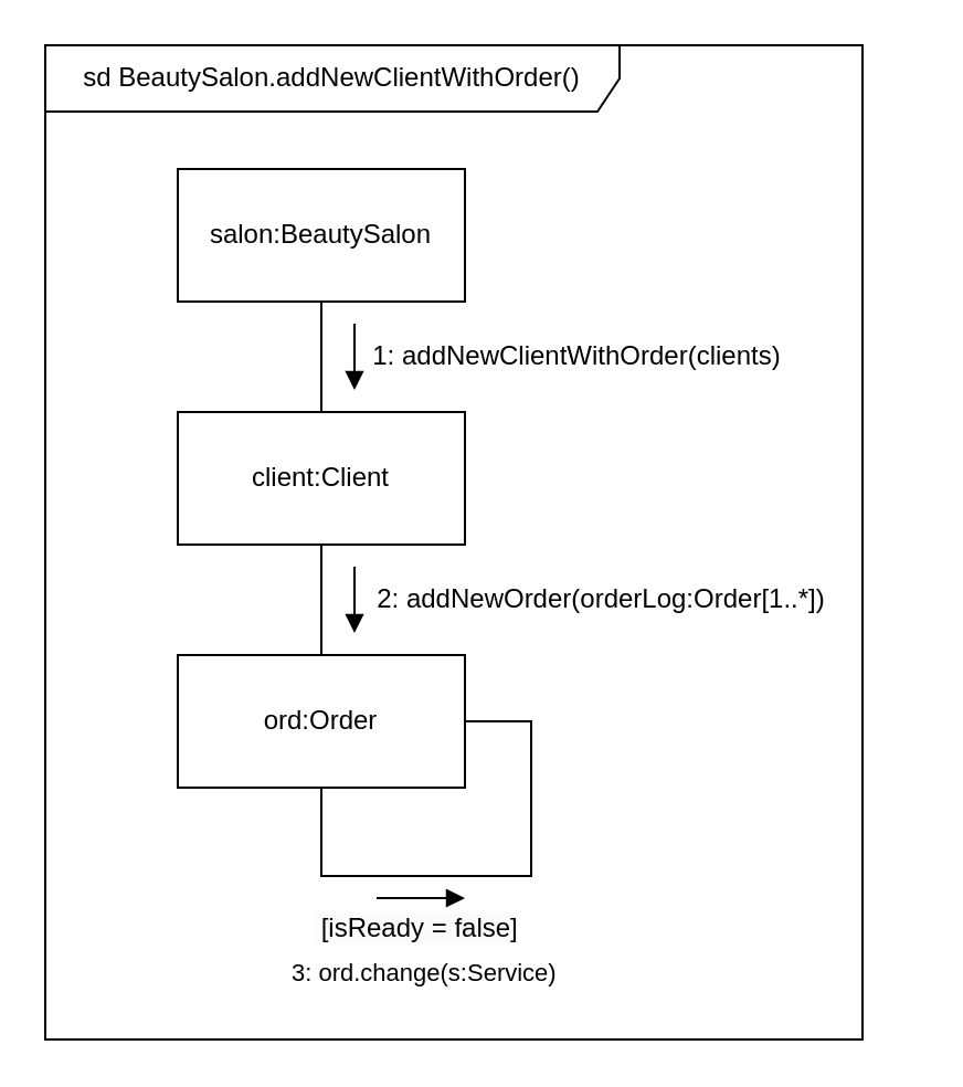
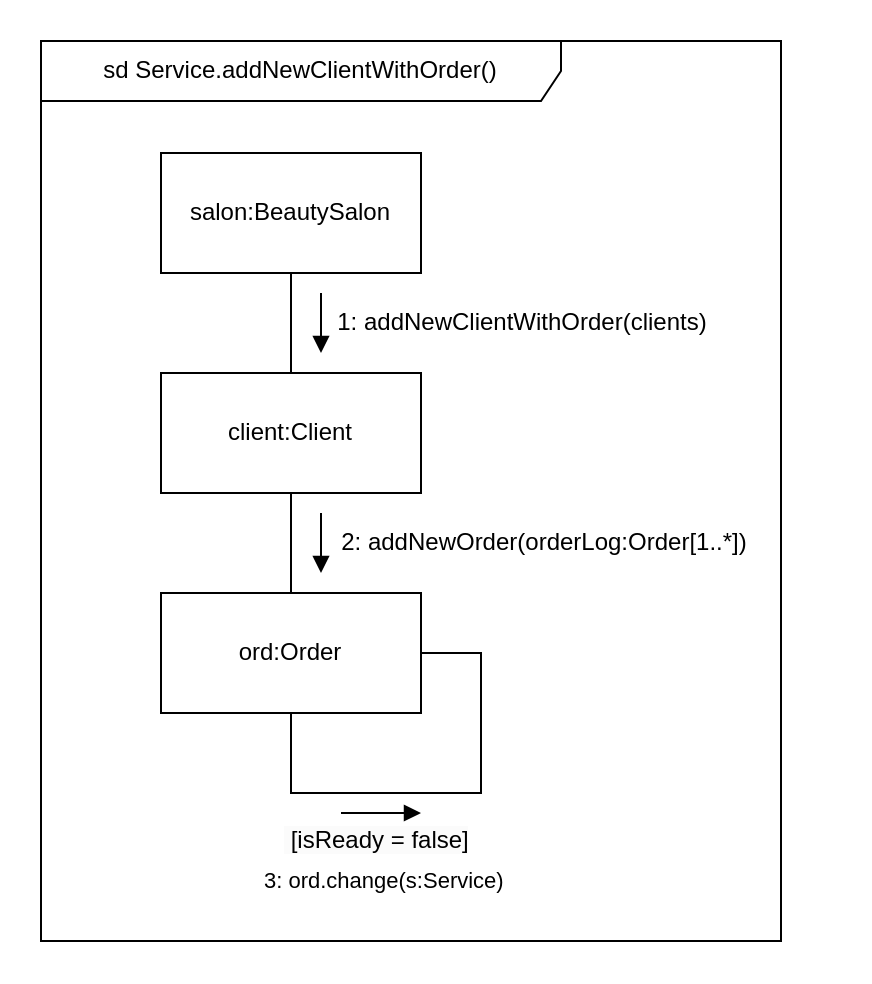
  <mxCell id="0" />
  <mxCell id="1" parent="0" />
  <mxCell id="2" value="salon:BeautySalon" style="rounded=0;whiteSpace=wrap;html=1;" parent="1" vertex="1"><mxGeometry x="80" y="76" width="130" height="60" as="geometry" /></mxCell>
  <mxCell id="3" value="client:Client" style="rounded=0;whiteSpace=wrap;html=1;" parent="1" vertex="1"><mxGeometry x="80" y="186" width="130" height="60" as="geometry" /></mxCell>
  <mxCell id="4" value="ord:Order" style="rounded=0;whiteSpace=wrap;html=1;" parent="1" vertex="1"><mxGeometry x="80" y="296" width="130" height="60" as="geometry" /></mxCell>
  <mxCell id="5" value="" style="endArrow=none;html=1;rounded=0;entryX=0.5;entryY=1;entryDx=0;entryDy=0;exitX=0.5;exitY=0;exitDx=0;exitDy=0;" parent="1" source="3" target="2" edge="1"><mxGeometry width="50" height="50" relative="1" as="geometry"><mxPoint x="400" y="326" as="sourcePoint" /><mxPoint x="450" y="276" as="targetPoint" /></mxGeometry></mxCell>
  <mxCell id="6" value="" style="endArrow=none;html=1;rounded=0;entryX=0.5;entryY=1;entryDx=0;entryDy=0;" parent="1" source="4" target="3" edge="1"><mxGeometry width="50" height="50" relative="1" as="geometry"><mxPoint x="400" y="326" as="sourcePoint" /><mxPoint x="450" y="276" as="targetPoint" /></mxGeometry></mxCell>
  <mxCell id="7" value="" style="endArrow=block;endFill=1;html=1;edgeStyle=orthogonalEdgeStyle;align=left;verticalAlign=top;rounded=0;" parent="1" edge="1"><mxGeometry x="-1" relative="1" as="geometry"><mxPoint x="160" y="146" as="sourcePoint" /><mxPoint x="160" y="176" as="targetPoint" /></mxGeometry></mxCell>
  <mxCell id="8" value="" style="endArrow=block;endFill=1;html=1;edgeStyle=orthogonalEdgeStyle;align=left;verticalAlign=top;rounded=0;" parent="1" edge="1"><mxGeometry x="-1" relative="1" as="geometry"><mxPoint x="160" y="256" as="sourcePoint" /><mxPoint x="160" y="286" as="targetPoint" /></mxGeometry></mxCell>
  <mxCell id="9" value="1: addNewClientWithOrder(clients)" style="text;html=1;strokeColor=none;fillColor=none;align=center;verticalAlign=middle;whiteSpace=wrap;rounded=0;" parent="1" vertex="1"><mxGeometry x="166" y="146" width="190" height="30" as="geometry" /></mxCell>
  <mxCell id="10" value="2: addNewOrder(orderLog:Order[1..*])&lt;br&gt;" style="text;html=1;strokeColor=none;fillColor=none;align=center;verticalAlign=middle;whiteSpace=wrap;rounded=0;" parent="1" vertex="1"><mxGeometry x="130" y="256" width="284" height="30" as="geometry" /></mxCell>
  <mxCell id="11" value="" style="endArrow=none;html=1;rounded=0;entryX=0.5;entryY=1;entryDx=0;entryDy=0;exitX=1;exitY=0.5;exitDx=0;exitDy=0;" parent="1" source="4" target="4" edge="1"><mxGeometry width="50" height="50" relative="1" as="geometry"><mxPoint x="210" y="426" as="sourcePoint" /><mxPoint x="150" y="466" as="targetPoint" /><Array as="points"><mxPoint x="240" y="326" /><mxPoint x="240" y="396" /><mxPoint x="210" y="396" /><mxPoint x="145" y="396" /></Array></mxGeometry></mxCell>
  <mxCell id="12" value="" style="endArrow=block;endFill=1;html=1;edgeStyle=orthogonalEdgeStyle;align=left;verticalAlign=top;rounded=0;" parent="1" edge="1"><mxGeometry x="-1" relative="1" as="geometry"><mxPoint x="170" y="406" as="sourcePoint" /><mxPoint x="210" y="406" as="targetPoint" /></mxGeometry></mxCell>
  <mxCell id="13" value="&lt;span style=&quot;color: rgb(0, 0, 0); font-family: Helvetica; font-size: 12px; font-style: normal; font-variant-ligatures: normal; font-variant-caps: normal; font-weight: 400; letter-spacing: normal; orphans: 2; text-align: center; text-indent: 0px; text-transform: none; widows: 2; word-spacing: 0px; -webkit-text-stroke-width: 0px; background-color: rgb(251, 251, 251); text-decoration-thickness: initial; text-decoration-style: initial; text-decoration-color: initial; float: none; display: inline !important;&quot;&gt;&lt;span&gt;&amp;nbsp;&lt;/span&gt;[isReady = false]&lt;/span&gt;" style="text;whiteSpace=wrap;html=1;" parent="1" vertex="1"><mxGeometry x="140" y="406" width="150" height="40" as="geometry" /></mxCell>
  <mxCell id="14" value="&lt;span style=&quot;color: rgb(0, 0, 0); font-family: Helvetica; font-size: 11px; font-style: normal; font-variant-ligatures: normal; font-variant-caps: normal; font-weight: 400; letter-spacing: normal; orphans: 2; text-align: left; text-indent: 0px; text-transform: none; widows: 2; word-spacing: 0px; -webkit-text-stroke-width: 0px; background-color: rgb(255, 255, 255); text-decoration-thickness: initial; text-decoration-style: initial; text-decoration-color: initial; float: none; display: inline !important;&quot;&gt;3: ord.change(s:Service)&lt;/span&gt;" style="text;whiteSpace=wrap;html=1;" parent="1" vertex="1"><mxGeometry x="130" y="426" width="150" height="40" as="geometry" /></mxCell>
- <mxCell id="15" value="sd BeautySalon.&lt;span style=&quot;border-color: var(--border-color); text-align: left;&quot;&gt;addNewClientWithOrder&lt;/span&gt;()" style="shape=umlFrame;whiteSpace=wrap;html=1;pointerEvents=0;width=260;height=30;" parent="1" vertex="1"><mxGeometry x="20" y="20" width="370" height="450" as="geometry" /></mxCell>
+ <mxCell id="15" value="sd Service.&lt;span style=&quot;border-color: var(--border-color); text-align: left;&quot;&gt;addNewClientWithOrder&lt;/span&gt;()" style="shape=umlFrame;whiteSpace=wrap;html=1;pointerEvents=0;width=260;height=30;" parent="1" vertex="1"><mxGeometry x="20" y="20" width="370" height="450" as="geometry" /></mxCell>
